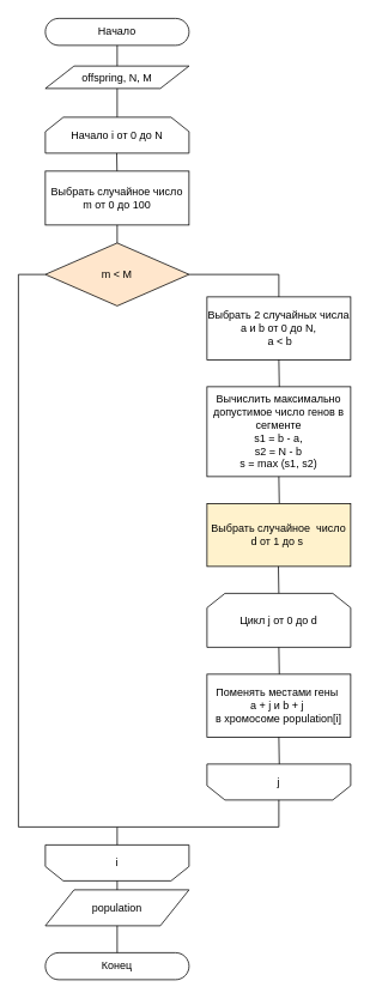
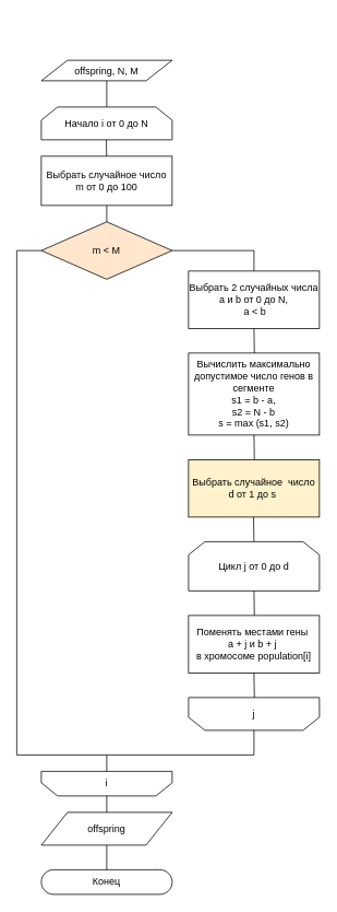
  <mxCell id="0" />
  <mxCell id="1" parent="0" />
- <mxCell id="2" value="Начало" style="html=1;dashed=0;whiteSpace=wrap;shape=mxgraph.dfd.start" vertex="1" parent="1"><mxGeometry x="50" y="20" width="160" height="30" as="geometry" /></mxCell>
  <mxCell id="3" value="offspring, N, M" style="shape=parallelogram;perimeter=parallelogramPerimeter;whiteSpace=wrap;html=1;dashed=0;" vertex="1" parent="1"><mxGeometry x="50" y="73" width="160" height="25" as="geometry" /></mxCell>
- <mxCell id="4" value="" style="endArrow=none;html=1;rounded=0;entryX=0.5;entryY=0.5;entryDx=0;entryDy=15;entryPerimeter=0;exitX=0.5;exitY=0;exitDx=0;exitDy=0;" edge="1" parent="1" source="3" target="2"><mxGeometry width="50" height="50" relative="1" as="geometry"><mxPoint x="150" y="163" as="sourcePoint" /><mxPoint x="200" y="113" as="targetPoint" /></mxGeometry></mxCell>
  <mxCell id="5" value="" style="endArrow=none;html=1;rounded=0;exitX=0.5;exitY=0;exitDx=0;exitDy=0;entryX=0.5;entryY=1;entryDx=0;entryDy=0;" edge="1" parent="1" target="3"><mxGeometry width="50" height="50" relative="1" as="geometry"><mxPoint x="130" y="130" as="sourcePoint" /><mxPoint x="130" y="120" as="targetPoint" /></mxGeometry></mxCell>
  <mxCell id="6" value="Начало i от 0 до N" style="shape=loopLimit;whiteSpace=wrap;html=1;" vertex="1" parent="1"><mxGeometry x="50" y="130" width="160" height="40" as="geometry" /></mxCell>
  <mxCell id="7" value="" style="endArrow=none;html=1;rounded=0;entryX=0.5;entryY=0.5;entryDx=0;entryDy=15;entryPerimeter=0;exitX=0.5;exitY=0;exitDx=0;exitDy=0;" edge="1" parent="1"><mxGeometry width="50" height="50" relative="1" as="geometry"><mxPoint x="130" y="200" as="sourcePoint" /><mxPoint x="129.5" y="170" as="targetPoint" /></mxGeometry></mxCell>
  <mxCell id="8" value="Выбрать 2 случайных числа a и b от 0 до N,&lt;div&gt;&amp;nbsp;a &amp;lt; b&lt;/div&gt;" style="rounded=0;whiteSpace=wrap;html=1;" vertex="1" parent="1"><mxGeometry x="230" y="330" width="160" height="70" as="geometry" /></mxCell>
  <mxCell id="9" value="Вычислить максимально допустимое число генов в сегменте&lt;div&gt;s1 = b - a,&lt;div&gt;s2 = N - b&lt;/div&gt;&lt;div&gt;s = max (s1, s2)&lt;/div&gt;&lt;/div&gt;" style="rounded=0;whiteSpace=wrap;html=1;" vertex="1" parent="1"><mxGeometry x="230" y="430" width="160" height="100" as="geometry" /></mxCell>
  <mxCell id="10" value="" style="endArrow=none;html=1;rounded=0;entryX=0.5;entryY=0.5;entryDx=0;entryDy=15;entryPerimeter=0;exitX=0.5;exitY=0;exitDx=0;exitDy=0;" edge="1" parent="1"><mxGeometry width="50" height="50" relative="1" as="geometry"><mxPoint x="310.5" y="430" as="sourcePoint" /><mxPoint x="310" y="400" as="targetPoint" /></mxGeometry></mxCell>
  <mxCell id="11" value="" style="endArrow=none;html=1;rounded=0;entryX=0.5;entryY=0.5;entryDx=0;entryDy=15;entryPerimeter=0;exitX=0.5;exitY=0;exitDx=0;exitDy=0;" edge="1" parent="1"><mxGeometry width="50" height="50" relative="1" as="geometry"><mxPoint x="310.5" y="560" as="sourcePoint" /><mxPoint x="310" y="530" as="targetPoint" /></mxGeometry></mxCell>
  <mxCell id="12" value="Выбрать случайное &amp;nbsp;число d от 1 до s&amp;nbsp;" style="rounded=0;whiteSpace=wrap;html=1;fillColor=#fff2cc;" vertex="1" parent="1"><mxGeometry x="230" y="560" width="160" height="70" as="geometry" /></mxCell>
  <mxCell id="13" value="" style="endArrow=none;html=1;rounded=0;entryX=0.5;entryY=0.5;entryDx=0;entryDy=15;entryPerimeter=0;exitX=0.5;exitY=0;exitDx=0;exitDy=0;" edge="1" parent="1"><mxGeometry width="50" height="50" relative="1" as="geometry"><mxPoint x="310" y="660" as="sourcePoint" /><mxPoint x="309.5" y="630" as="targetPoint" /></mxGeometry></mxCell>
  <mxCell id="14" value="Цикл j от 0 до d" style="shape=loopLimit;whiteSpace=wrap;html=1;" vertex="1" parent="1"><mxGeometry x="230" y="660" width="160" height="60" as="geometry" /></mxCell>
  <mxCell id="15" value="" style="endArrow=none;html=1;rounded=0;entryX=0.5;entryY=0.5;entryDx=0;entryDy=15;entryPerimeter=0;exitX=0.5;exitY=0;exitDx=0;exitDy=0;" edge="1" parent="1"><mxGeometry width="50" height="50" relative="1" as="geometry"><mxPoint x="310.5" y="750" as="sourcePoint" /><mxPoint x="310" y="720" as="targetPoint" /></mxGeometry></mxCell>
  <mxCell id="16" value="Поменять местами гены&amp;nbsp;&lt;div&gt;a + j и b + j&amp;nbsp;&lt;/div&gt;&lt;div&gt;в хромосоме population[i]&lt;/div&gt;" style="rounded=0;whiteSpace=wrap;html=1;" vertex="1" parent="1"><mxGeometry x="230" y="750" width="160" height="70" as="geometry" /></mxCell>
  <mxCell id="17" value="j" style="shape=loopLimit;whiteSpace=wrap;html=1;direction=west;" vertex="1" parent="1"><mxGeometry x="230" y="850" width="160" height="40" as="geometry" /></mxCell>
  <mxCell id="18" value="" style="endArrow=none;html=1;rounded=0;entryX=0.5;entryY=0.5;entryDx=0;entryDy=15;entryPerimeter=0;exitX=0.5;exitY=0;exitDx=0;exitDy=0;" edge="1" parent="1"><mxGeometry width="50" height="50" relative="1" as="geometry"><mxPoint x="310.5" y="850" as="sourcePoint" /><mxPoint x="310" y="820" as="targetPoint" /></mxGeometry></mxCell>
- <mxCell id="19" value="i" style="shape=loopLimit;whiteSpace=wrap;html=1;direction=west;" vertex="1" parent="1"><mxGeometry x="50" y="940" width="160" height="40" as="geometry" /></mxCell>
- <mxCell id="20" value="population" style="shape=parallelogram;perimeter=parallelogramPerimeter;whiteSpace=wrap;html=1;dashed=0;" vertex="1" parent="1"><mxGeometry x="50" y="990" width="160" height="40" as="geometry" /></mxCell>
+ <mxCell id="19" value="i" style="shape=loopLimit;whiteSpace=wrap;html=1;direction=west;" vertex="1" parent="1"><mxGeometry x="50" y="940" width="160" height="30" as="geometry" /></mxCell>
+ <mxCell id="20" value="offspring" style="shape=parallelogram;perimeter=parallelogramPerimeter;whiteSpace=wrap;html=1;dashed=0;" vertex="1" parent="1"><mxGeometry x="50" y="990" width="160" height="40" as="geometry" /></mxCell>
  <mxCell id="21" value="" style="endArrow=none;html=1;rounded=0;entryX=0.5;entryY=0;entryDx=0;entryDy=0;exitX=0.5;exitY=0;exitDx=0;exitDy=0;" edge="1" parent="1" source="20" target="19"><mxGeometry width="50" height="50" relative="1" as="geometry"><mxPoint x="150" y="1110" as="sourcePoint" /><mxPoint x="130" y="990" as="targetPoint" /></mxGeometry></mxCell>
  <mxCell id="22" value="Конец" style="html=1;dashed=0;whiteSpace=wrap;shape=mxgraph.dfd.start" vertex="1" parent="1"><mxGeometry x="50" y="1060" width="160" height="30" as="geometry" /></mxCell>
  <mxCell id="23" value="" style="endArrow=none;html=1;rounded=0;entryX=0.5;entryY=1;entryDx=0;entryDy=0;" edge="1" parent="1" target="20"><mxGeometry width="50" height="50" relative="1" as="geometry"><mxPoint x="130" y="1060" as="sourcePoint" /><mxPoint x="130" y="1050" as="targetPoint" /></mxGeometry></mxCell>
  <mxCell id="24" value="m &amp;lt; M" style="rhombus;whiteSpace=wrap;html=1;fillColor=#ffe6cc;" vertex="1" parent="1"><mxGeometry x="50" y="270" width="160" height="70" as="geometry" /></mxCell>
  <mxCell id="25" value="Выбрать случайное число m от 0 до 100" style="rounded=0;whiteSpace=wrap;html=1;" vertex="1" parent="1"><mxGeometry x="50" y="190" width="160" height="60" as="geometry" /></mxCell>
  <mxCell id="26" value="" style="endArrow=none;html=1;rounded=0;entryX=0.5;entryY=0.5;entryDx=0;entryDy=15;entryPerimeter=0;" edge="1" parent="1"><mxGeometry width="50" height="50" relative="1" as="geometry"><mxPoint x="130" y="270" as="sourcePoint" /><mxPoint x="130" y="250" as="targetPoint" /></mxGeometry></mxCell>
  <mxCell id="27" value="" style="endArrow=none;html=1;rounded=0;entryX=0;entryY=0.5;entryDx=0;entryDy=0;exitX=0.5;exitY=1;exitDx=0;exitDy=0;" edge="1" parent="1" source="19" target="24"><mxGeometry width="50" height="50" relative="1" as="geometry"><mxPoint x="130" y="920" as="sourcePoint" /><mxPoint x="250" y="380" as="targetPoint" /><Array as="points"><mxPoint x="130" y="920" /><mxPoint x="20" y="920" /><mxPoint x="20" y="305" /></Array></mxGeometry></mxCell>
  <mxCell id="28" value="" style="endArrow=none;html=1;rounded=0;entryX=0.5;entryY=0;entryDx=0;entryDy=0;" edge="1" parent="1" target="17"><mxGeometry width="50" height="50" relative="1" as="geometry"><mxPoint x="130" y="920" as="sourcePoint" /><mxPoint x="250" y="800" as="targetPoint" /><Array as="points"><mxPoint x="310" y="920" /></Array></mxGeometry></mxCell>
  <mxCell id="29" value="" style="endArrow=none;html=1;rounded=0;entryX=1;entryY=0.5;entryDx=0;entryDy=0;exitX=0.5;exitY=0;exitDx=0;exitDy=0;" edge="1" parent="1" source="8" target="24"><mxGeometry width="50" height="50" relative="1" as="geometry"><mxPoint x="200" y="410" as="sourcePoint" /><mxPoint x="250" y="360" as="targetPoint" /><Array as="points"><mxPoint x="310" y="305" /></Array></mxGeometry></mxCell>
